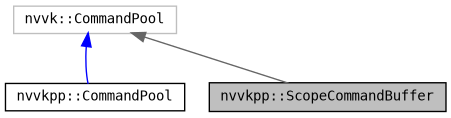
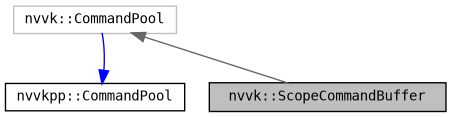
  digraph {
    fontname="DejaVu Sans Mono"
    node [color=black fillcolor=white fontname="DejaVu Sans Mono" fontsize=10 shape=record style=filled]
    edge [dir=back fontname="DejaVu Sans Mono" fontsize=10 labelfontname=Helvetica labelfontsize=10 style=solid]
-   n1 [fillcolor=grey75 fontcolor=black height=0.2 label="nvvkpp::ScopeCommandBuffer" width=0.4]
+   n1 [fillcolor=grey75 fontcolor=black height=0.2 label="nvvk::ScopeCommandBuffer" width=0.4]
    n2 [height=0.2 label="nvvkpp::CommandPool" width=0.4]
    n3 [color=grey75 height=0.2 label="nvvk::CommandPool" width=0.4]
    n3 -> n1 [color=gray40]
-   n3 -> n2 [color=blue]
+   n2 -> n3 [color=blue]
  }
